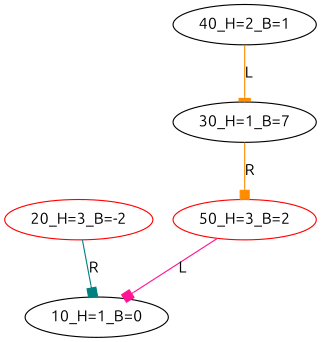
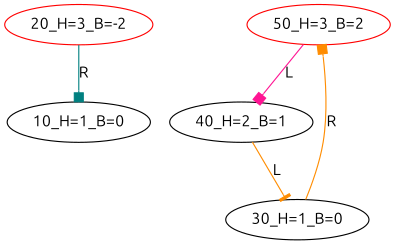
  digraph {
    fontname=Ubuntu
    node [fontname=Ubuntu]
    edge [arrowhead=box color=darkorange fontname=Ubuntu]
    "20_H=3_B=-2" [color=red]
    "10_H=1_B=0"
    "50_H=3_B=2" [color=red]
    "40_H=2_B=1"
-   "30_H=1_B=0" [label="30_H=1_B=7"]
+   "30_H=1_B=0"
    "20_H=3_B=-2" -> "10_H=1_B=0" [color=teal label=R]
-   "50_H=3_B=2" -> "10_H=1_B=0" [color=deeppink label=L]
+   "50_H=3_B=2" -> "40_H=2_B=1" [color=deeppink label=L]
    "40_H=2_B=1" -> "30_H=1_B=0" [arrowhead=tee label=L]
    "30_H=1_B=0" -> "50_H=3_B=2" [label=R]
  }
